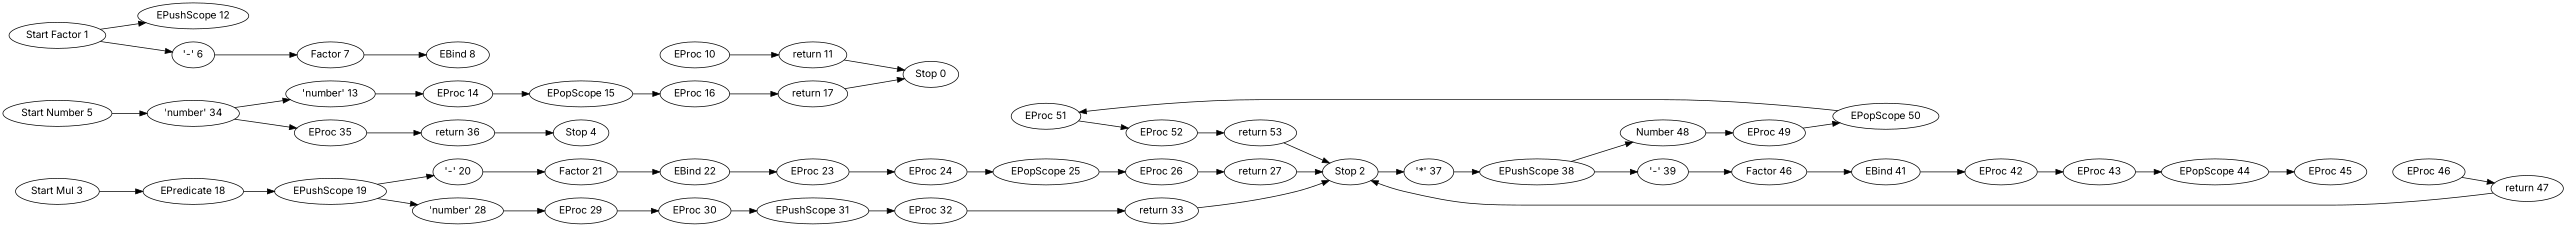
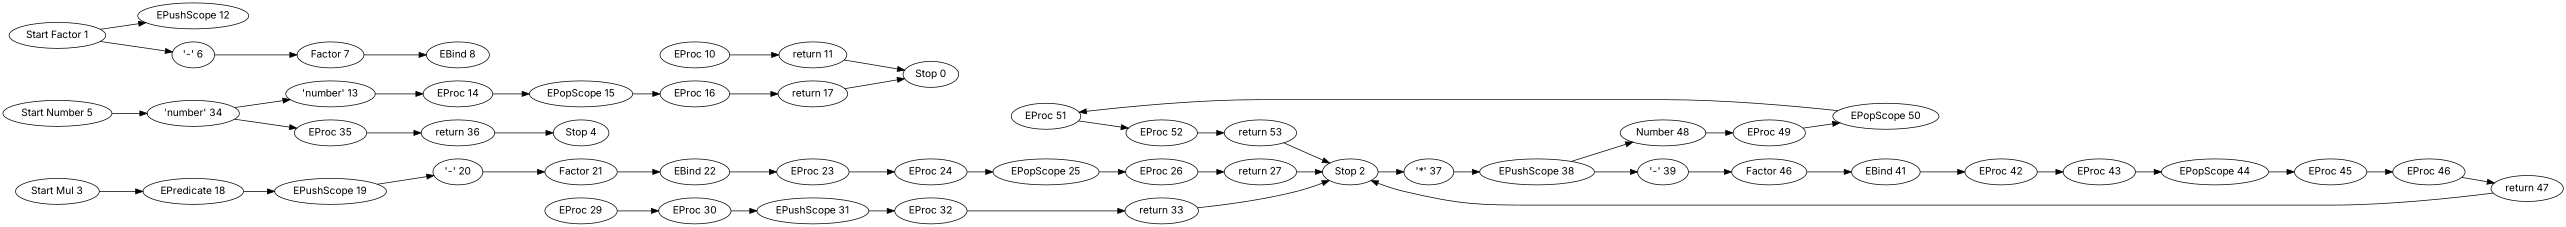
  digraph {
    fontname=Inter
    rankdir=LR
    node [fontname=Inter]
    edge [dir=forward fontname=Inter]
    n1 [label="EProc 51"]
    n2 [label="EProc 52"]
    n3 [label="return 53"]
    n4 [label="EPopScope 15"]
    n5 [label="EProc 16"]
    n6 [label="return 17"]
    n7 [label="'*' 37"]
    n8 [label="EPushScope 38"]
    n9 [label="Number 48"]
    n10 [label="'-' 39"]
    n11 [label="EProc 49"]
    n12 [label="EPopScope 50"]
    n13 [label="Factor 7"]
    n14 [label="EBind 8"]
    n15 [label="EPopScope 25"]
    n16 [label="EProc 26"]
    n17 [label="return 27"]
    n18 [label="EProc 43"]
    n19 [label="EPopScope 44"]
    n20 [label="EProc 45"]
-   n21 [label="'number' 28"]
    n22 [label="EProc 29"]
    n23 [label="EProc 30"]
    n24 [label="'number' 13"]
    n25 [label="EProc 14"]
    n26 [label="EPushScope 31"]
    n27 [label="EProc 32"]
    n28 [label="return 33"]
    n29 [label="return 36"]
    n30 [label="Stop 4"]
    n31 [label="Stop 0"]
    n32 [label="EBind 22"]
    n33 [label="EProc 23"]
    n34 [label="EProc 24"]
    n35 [label="EPushScope 19"]
    n36 [label="'-' 20"]
    n37 [label="Factor 21"]
    n38 [label="EProc 46"]
    n39 [label="EPushScope 12"]
    n40 [label="Stop 2"]
    n41 [label="EProc 35"]
    n42 [label="return 47"]
    n43 [label="Start Factor 1"]
    n44 [label="'-' 6"]
    n45 [label="EPredicate 18"]
    n46 [label="Factor 46"]
    n47 [label="EBind 41"]
    n48 [label="EProc 42"]
    n49 [label="'number' 34"]
    n50 [label="Start Number 5"]
    n51 [label="return 11"]
    n52 [label="Start Mul 3"]
    n53 [label="EProc 10"]
    n1 -> n2
    n2 -> n3
    n3 -> n40
    n4 -> n5
    n5 -> n6
    n6 -> n31
    n7 -> n8
    n8 -> n9
    n8 -> n10
    n9 -> n11
    n10 -> n46
    n11 -> n12
    n12 -> n1
    n13 -> n14
    n15 -> n16
    n16 -> n17
    n17 -> n40
    n18 -> n19
    n19 -> n20
-   n21 -> n22
+   n20 -> n38
    n22 -> n23
    n23 -> n26
    n24 -> n25
    n25 -> n4
    n26 -> n27
    n27 -> n28
    n28 -> n40
    n29 -> n30
    n32 -> n33
    n33 -> n34
    n34 -> n15
-   n35 -> n21
    n35 -> n36
    n36 -> n37
    n37 -> n32
    n38 -> n42
    n40 -> n7
    n41 -> n29
    n42 -> n40
    n43 -> n39
    n43 -> n44
    n44 -> n13
    n45 -> n35
    n46 -> n47
    n47 -> n48
    n48 -> n18
    n49 -> n24
    n49 -> n41
    n50 -> n49
    n51 -> n31
    n52 -> n45
    n53 -> n51
  }
